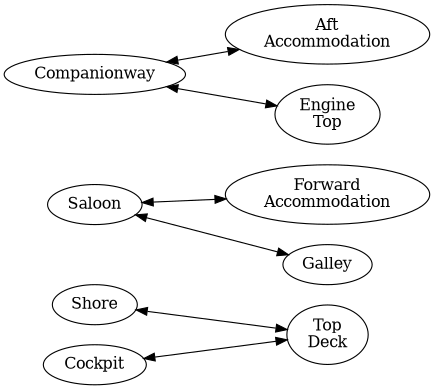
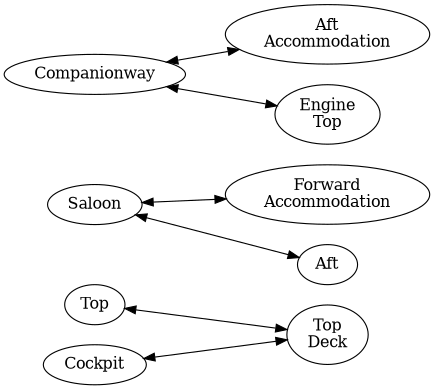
  digraph {
    rankdir=LR
    edge [dir=both]
    n1 [label="Top\nDeck"]
    n2 [label="Forward\nAccommodation"]
    n3 [label="Aft\nAccommodation"]
    n4 [label="Engine\nTop"]
-   Shore
+   Shore [label=Top]
    Cockpit
    Companionway
    Saloon
-   Galley
+   Galley [label=Aft]
    Shore -> n1
    Cockpit -> n1
    Companionway -> n3
    Companionway -> n4
    Saloon -> n2
    Saloon -> Galley
  }
